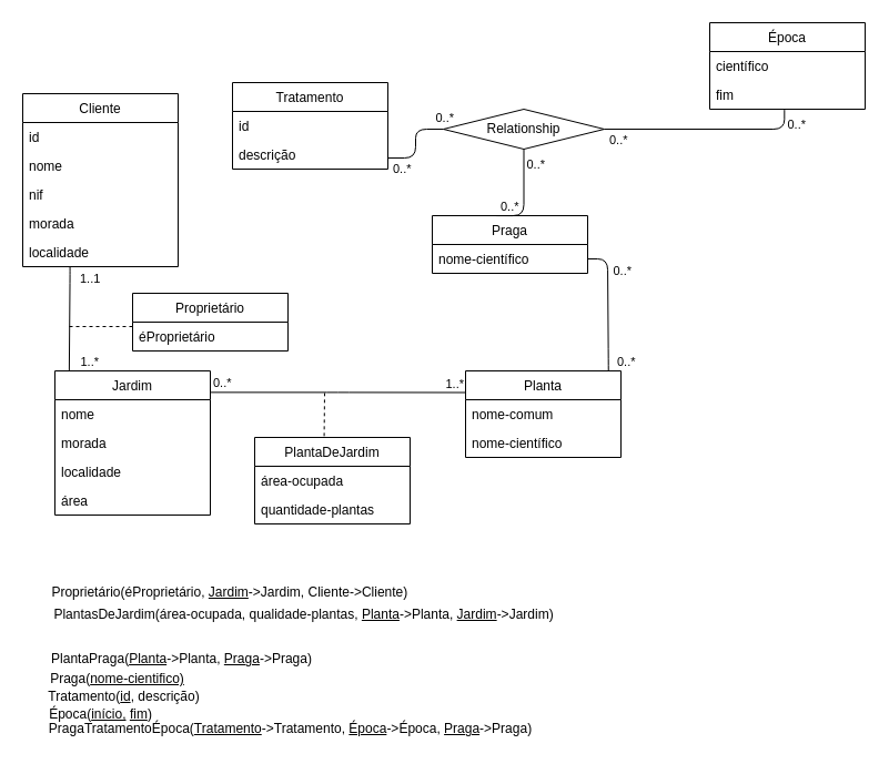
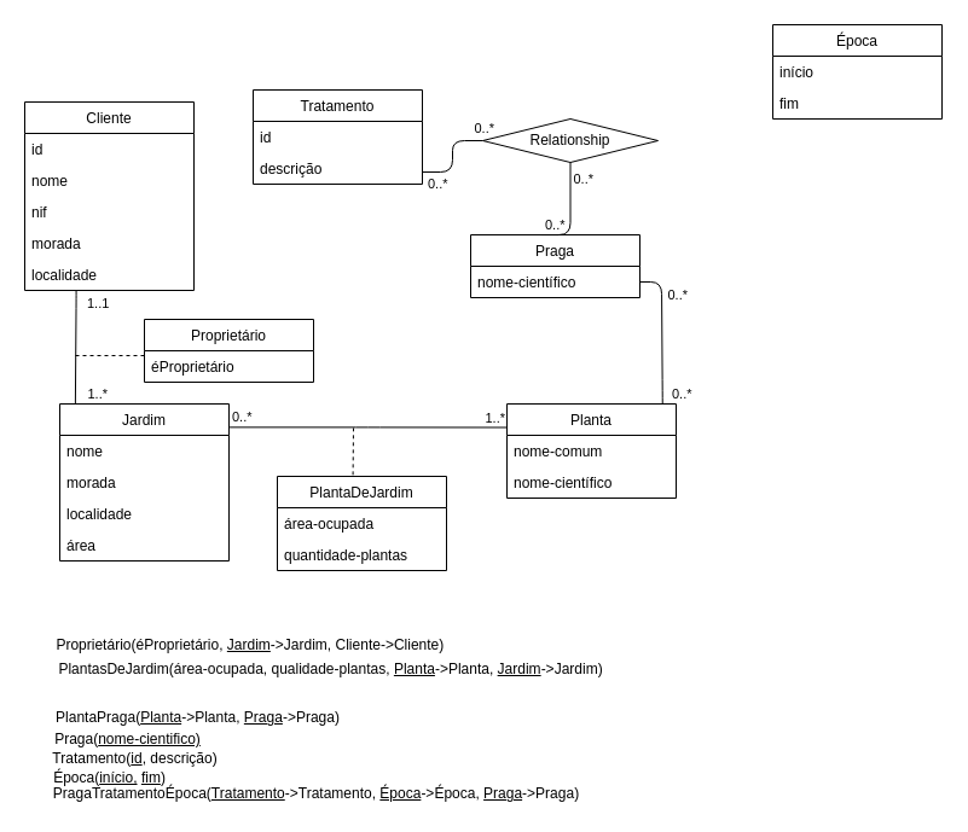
  <mxCell id="0" />
  <mxCell id="1" parent="0" />
  <mxCell id="2" value="Proprietário" style="swimlane;fontStyle=0;childLayout=stackLayout;horizontal=1;startSize=26;fillColor=none;horizontalStack=0;resizeParent=1;resizeParentMax=0;resizeLast=0;collapsible=1;marginBottom=0;" parent="1" vertex="1"><mxGeometry x="119" y="264" width="140" height="52" as="geometry" /></mxCell>
  <mxCell id="3" value="éProprietário" style="text;strokeColor=none;fillColor=none;align=left;verticalAlign=top;spacingLeft=4;spacingRight=4;overflow=hidden;rotatable=0;points=[[0,0.5],[1,0.5]];portConstraint=eastwest;" parent="2" vertex="1"><mxGeometry y="26" width="140" height="26" as="geometry" /></mxCell>
  <mxCell id="4" value="Cliente" style="swimlane;fontStyle=0;childLayout=stackLayout;horizontal=1;startSize=26;fillColor=none;horizontalStack=0;resizeParent=1;resizeParentMax=0;resizeLast=0;collapsible=1;marginBottom=0;" parent="1" vertex="1"><mxGeometry x="20" y="84" width="140" height="156" as="geometry" /></mxCell>
  <mxCell id="5" value="id" style="text;strokeColor=none;fillColor=none;align=left;verticalAlign=top;spacingLeft=4;spacingRight=4;overflow=hidden;rotatable=0;points=[[0,0.5],[1,0.5]];portConstraint=eastwest;" parent="4" vertex="1"><mxGeometry y="26" width="140" height="26" as="geometry" /></mxCell>
  <mxCell id="6" value="nome" style="text;strokeColor=none;fillColor=none;align=left;verticalAlign=top;spacingLeft=4;spacingRight=4;overflow=hidden;rotatable=0;points=[[0,0.5],[1,0.5]];portConstraint=eastwest;" vertex="1" parent="4"><mxGeometry y="52" width="140" height="26" as="geometry" /></mxCell>
  <mxCell id="7" value="nif" style="text;strokeColor=none;fillColor=none;align=left;verticalAlign=top;spacingLeft=4;spacingRight=4;overflow=hidden;rotatable=0;points=[[0,0.5],[1,0.5]];portConstraint=eastwest;" parent="4" vertex="1"><mxGeometry y="78" width="140" height="26" as="geometry" /></mxCell>
  <mxCell id="8" value="morada" style="text;strokeColor=none;fillColor=none;align=left;verticalAlign=top;spacingLeft=4;spacingRight=4;overflow=hidden;rotatable=0;points=[[0,0.5],[1,0.5]];portConstraint=eastwest;" parent="4" vertex="1"><mxGeometry y="104" width="140" height="26" as="geometry" /></mxCell>
  <mxCell id="9" value="localidade" style="text;strokeColor=none;fillColor=none;align=left;verticalAlign=top;spacingLeft=4;spacingRight=4;overflow=hidden;rotatable=0;points=[[0,0.5],[1,0.5]];portConstraint=eastwest;" parent="4" vertex="1"><mxGeometry y="130" width="140" height="26" as="geometry" /></mxCell>
  <mxCell id="10" value="PlantaDeJardim" style="swimlane;fontStyle=0;childLayout=stackLayout;horizontal=1;startSize=26;fillColor=none;horizontalStack=0;resizeParent=1;resizeParentMax=0;resizeLast=0;collapsible=1;marginBottom=0;" parent="1" vertex="1"><mxGeometry x="229" y="394" width="140" height="78" as="geometry" /></mxCell>
  <mxCell id="11" value="área-ocupada" style="text;strokeColor=none;fillColor=none;align=left;verticalAlign=top;spacingLeft=4;spacingRight=4;overflow=hidden;rotatable=0;points=[[0,0.5],[1,0.5]];portConstraint=eastwest;" parent="10" vertex="1"><mxGeometry y="26" width="140" height="26" as="geometry" /></mxCell>
  <mxCell id="12" value="quantidade-plantas" style="text;strokeColor=none;fillColor=none;align=left;verticalAlign=top;spacingLeft=4;spacingRight=4;overflow=hidden;rotatable=0;points=[[0,0.5],[1,0.5]];portConstraint=eastwest;" parent="10" vertex="1"><mxGeometry y="52" width="140" height="26" as="geometry" /></mxCell>
  <mxCell id="13" value="Jardim" style="swimlane;fontStyle=0;childLayout=stackLayout;horizontal=1;startSize=26;fillColor=none;horizontalStack=0;resizeParent=1;resizeParentMax=0;resizeLast=0;collapsible=1;marginBottom=0;" parent="1" vertex="1"><mxGeometry x="49" y="334" width="140" height="130" as="geometry" /></mxCell>
  <mxCell id="14" value="nome" style="text;strokeColor=none;fillColor=none;align=left;verticalAlign=top;spacingLeft=4;spacingRight=4;overflow=hidden;rotatable=0;points=[[0,0.5],[1,0.5]];portConstraint=eastwest;" parent="13" vertex="1"><mxGeometry y="26" width="140" height="26" as="geometry" /></mxCell>
  <mxCell id="15" value="morada" style="text;strokeColor=none;fillColor=none;align=left;verticalAlign=top;spacingLeft=4;spacingRight=4;overflow=hidden;rotatable=0;points=[[0,0.5],[1,0.5]];portConstraint=eastwest;" parent="13" vertex="1"><mxGeometry y="52" width="140" height="26" as="geometry" /></mxCell>
  <mxCell id="16" value="localidade" style="text;strokeColor=none;fillColor=none;align=left;verticalAlign=top;spacingLeft=4;spacingRight=4;overflow=hidden;rotatable=0;points=[[0,0.5],[1,0.5]];portConstraint=eastwest;" parent="13" vertex="1"><mxGeometry y="78" width="140" height="26" as="geometry" /></mxCell>
  <mxCell id="17" value="área" style="text;strokeColor=none;fillColor=none;align=left;verticalAlign=top;spacingLeft=4;spacingRight=4;overflow=hidden;rotatable=0;points=[[0,0.5],[1,0.5]];portConstraint=eastwest;" parent="13" vertex="1"><mxGeometry y="104" width="140" height="26" as="geometry" /></mxCell>
  <mxCell id="18" value="Tratamento" style="swimlane;fontStyle=0;childLayout=stackLayout;horizontal=1;startSize=26;fillColor=none;horizontalStack=0;resizeParent=1;resizeParentMax=0;resizeLast=0;collapsible=1;marginBottom=0;" parent="1" vertex="1"><mxGeometry x="209" y="74" width="140" height="78" as="geometry" /></mxCell>
  <mxCell id="19" value="id" style="text;strokeColor=none;fillColor=none;align=left;verticalAlign=top;spacingLeft=4;spacingRight=4;overflow=hidden;rotatable=0;points=[[0,0.5],[1,0.5]];portConstraint=eastwest;" parent="18" vertex="1"><mxGeometry y="26" width="140" height="26" as="geometry" /></mxCell>
  <mxCell id="20" value="descrição" style="text;strokeColor=none;fillColor=none;align=left;verticalAlign=top;spacingLeft=4;spacingRight=4;overflow=hidden;rotatable=0;points=[[0,0.5],[1,0.5]];portConstraint=eastwest;" parent="18" vertex="1"><mxGeometry y="52" width="140" height="26" as="geometry" /></mxCell>
  <mxCell id="21" value="Planta" style="swimlane;fontStyle=0;childLayout=stackLayout;horizontal=1;startSize=26;fillColor=none;horizontalStack=0;resizeParent=1;resizeParentMax=0;resizeLast=0;collapsible=1;marginBottom=0;" parent="1" vertex="1"><mxGeometry x="419" y="334" width="140" height="78" as="geometry" /></mxCell>
  <mxCell id="22" value="nome-comum" style="text;strokeColor=none;fillColor=none;align=left;verticalAlign=top;spacingLeft=4;spacingRight=4;overflow=hidden;rotatable=0;points=[[0,0.5],[1,0.5]];portConstraint=eastwest;" parent="21" vertex="1"><mxGeometry y="26" width="140" height="26" as="geometry" /></mxCell>
  <mxCell id="23" value="nome-científico" style="text;strokeColor=none;fillColor=none;align=left;verticalAlign=top;spacingLeft=4;spacingRight=4;overflow=hidden;rotatable=0;points=[[0,0.5],[1,0.5]];portConstraint=eastwest;" parent="21" vertex="1"><mxGeometry y="52" width="140" height="26" as="geometry" /></mxCell>
  <mxCell id="24" value="Praga" style="swimlane;fontStyle=0;childLayout=stackLayout;horizontal=1;startSize=26;fillColor=none;horizontalStack=0;resizeParent=1;resizeParentMax=0;resizeLast=0;collapsible=1;marginBottom=0;" parent="1" vertex="1"><mxGeometry x="389" y="194" width="140" height="52" as="geometry" /></mxCell>
  <mxCell id="25" value="nome-científico" style="text;strokeColor=none;fillColor=none;align=left;verticalAlign=top;spacingLeft=4;spacingRight=4;overflow=hidden;rotatable=0;points=[[0,0.5],[1,0.5]];portConstraint=eastwest;" parent="24" vertex="1"><mxGeometry y="26" width="140" height="26" as="geometry" /></mxCell>
  <mxCell id="26" value="Época" style="swimlane;fontStyle=0;childLayout=stackLayout;horizontal=1;startSize=26;fillColor=none;horizontalStack=0;resizeParent=1;resizeParentMax=0;resizeLast=0;collapsible=1;marginBottom=0;" parent="1" vertex="1"><mxGeometry x="639" y="20" width="140" height="78" as="geometry" /></mxCell>
- <mxCell id="27" value="científico" style="text;strokeColor=none;fillColor=none;align=left;verticalAlign=top;spacingLeft=4;spacingRight=4;overflow=hidden;rotatable=0;points=[[0,0.5],[1,0.5]];portConstraint=eastwest;" parent="26" vertex="1"><mxGeometry y="26" width="140" height="26" as="geometry" /></mxCell>
+ <mxCell id="27" value="início" style="text;strokeColor=none;fillColor=none;align=left;verticalAlign=top;spacingLeft=4;spacingRight=4;overflow=hidden;rotatable=0;points=[[0,0.5],[1,0.5]];portConstraint=eastwest;" parent="26" vertex="1"><mxGeometry y="26" width="140" height="26" as="geometry" /></mxCell>
  <mxCell id="28" value="fim" style="text;strokeColor=none;fillColor=none;align=left;verticalAlign=top;spacingLeft=4;spacingRight=4;overflow=hidden;rotatable=0;points=[[0,0.5],[1,0.5]];portConstraint=eastwest;" parent="26" vertex="1"><mxGeometry y="52" width="140" height="26" as="geometry" /></mxCell>
  <mxCell id="29" value="" style="endArrow=none;html=1;edgeStyle=orthogonalEdgeStyle;exitX=0.641;exitY=0.005;exitDx=0;exitDy=0;exitPerimeter=0;entryX=1;entryY=0.5;entryDx=0;entryDy=0;" parent="1" target="25" edge="1"><mxGeometry relative="1" as="geometry"><mxPoint x="547.74" y="334.39" as="sourcePoint" /><mxPoint x="548" y="209" as="targetPoint" /><Array as="points"><mxPoint x="548" y="324" /><mxPoint x="547" y="324" /><mxPoint x="547" y="233" /></Array></mxGeometry></mxCell>
  <mxCell id="30" value="0..*" style="edgeLabel;resizable=0;html=1;align=left;verticalAlign=bottom;" parent="29" connectable="0" vertex="1"><mxGeometry x="-1" relative="1" as="geometry"><mxPoint x="6.26" y="-0.39" as="offset" /></mxGeometry></mxCell>
  <mxCell id="31" value="0..*" style="edgeLabel;resizable=0;html=1;align=right;verticalAlign=bottom;" parent="29" connectable="0" vertex="1"><mxGeometry x="1" relative="1" as="geometry"><mxPoint x="39.89" y="19.36" as="offset" /></mxGeometry></mxCell>
  <mxCell id="32" value="" style="endArrow=none;html=1;edgeStyle=orthogonalEdgeStyle;exitX=0.304;exitY=1.002;exitDx=0;exitDy=0;exitPerimeter=0;entryX=0.092;entryY=0.003;entryDx=0;entryDy=0;entryPerimeter=0;" parent="1" source="9" target="13" edge="1"><mxGeometry relative="1" as="geometry"><mxPoint x="59" y="274" as="sourcePoint" /><mxPoint x="219" y="274" as="targetPoint" /><Array as="points"><mxPoint x="62" y="245" /><mxPoint x="62" y="245" /></Array></mxGeometry></mxCell>
  <mxCell id="33" value="1..1" style="edgeLabel;resizable=0;html=1;align=left;verticalAlign=bottom;" parent="32" connectable="0" vertex="1"><mxGeometry x="-1" relative="1" as="geometry"><mxPoint x="7.44" y="19.01" as="offset" /></mxGeometry></mxCell>
  <mxCell id="34" value="1..*" style="edgeLabel;resizable=0;html=1;align=right;verticalAlign=bottom;" parent="32" connectable="0" vertex="1"><mxGeometry x="1" relative="1" as="geometry"><mxPoint x="27.12" as="offset" /></mxGeometry></mxCell>
  <mxCell id="35" value="" style="endArrow=none;html=1;edgeStyle=orthogonalEdgeStyle;exitX=1.004;exitY=0.149;exitDx=0;exitDy=0;exitPerimeter=0;entryX=0;entryY=0.25;entryDx=0;entryDy=0;" parent="1" source="13" target="21" edge="1"><mxGeometry relative="1" as="geometry"><mxPoint x="199" y="354" as="sourcePoint" /><mxPoint x="409" y="354" as="targetPoint" /></mxGeometry></mxCell>
  <mxCell id="36" value="0..*" style="edgeLabel;resizable=0;html=1;align=left;verticalAlign=bottom;" parent="35" connectable="0" vertex="1"><mxGeometry x="-1" relative="1" as="geometry" /></mxCell>
  <mxCell id="37" value="1..*" style="edgeLabel;resizable=0;html=1;align=right;verticalAlign=bottom;" parent="35" connectable="0" vertex="1"><mxGeometry x="1" relative="1" as="geometry"><mxPoint x="-1" as="offset" /></mxGeometry></mxCell>
  <mxCell id="38" value="" style="endArrow=none;dashed=1;html=1;" parent="1" edge="1"><mxGeometry width="50" height="50" relative="1" as="geometry"><mxPoint x="62" y="294" as="sourcePoint" /><mxPoint x="122" y="294" as="targetPoint" /></mxGeometry></mxCell>
  <mxCell id="39" value="" style="endArrow=none;dashed=1;html=1;exitX=0.447;exitY=-0.015;exitDx=0;exitDy=0;exitPerimeter=0;" parent="1" source="10" edge="1"><mxGeometry width="50" height="50" relative="1" as="geometry"><mxPoint x="289" y="384" as="sourcePoint" /><mxPoint x="292" y="354" as="targetPoint" /></mxGeometry></mxCell>
  <mxCell id="40" value="" style="endArrow=none;html=1;edgeStyle=orthogonalEdgeStyle;exitX=0.413;exitY=0.001;exitDx=0;exitDy=0;exitPerimeter=0;entryX=0.5;entryY=1;entryDx=0;entryDy=0;" parent="1" source="24" target="43" edge="1"><mxGeometry relative="1" as="geometry"><mxPoint x="544" y="154" as="sourcePoint" /><mxPoint x="550" y="92" as="targetPoint" /><Array as="points"><mxPoint x="447" y="194" /></Array></mxGeometry></mxCell>
  <mxCell id="41" value="0..*" style="edgeLabel;resizable=0;html=1;align=left;verticalAlign=bottom;" parent="40" connectable="0" vertex="1"><mxGeometry x="-1" relative="1" as="geometry"><mxPoint x="2.18" as="offset" /></mxGeometry></mxCell>
  <mxCell id="42" value="0..*" style="edgeLabel;resizable=0;html=1;align=right;verticalAlign=bottom;" parent="40" connectable="0" vertex="1"><mxGeometry x="1" relative="1" as="geometry"><mxPoint x="19.86" y="21.88" as="offset" /></mxGeometry></mxCell>
  <mxCell id="43" value="Relationship" style="shape=rhombus;perimeter=rhombusPerimeter;whiteSpace=wrap;html=1;align=center;" parent="1" vertex="1"><mxGeometry x="399" y="98" width="145" height="36" as="geometry" /></mxCell>
- <mxCell id="44" value="" style="endArrow=none;html=1;edgeStyle=orthogonalEdgeStyle;exitX=1;exitY=0.5;exitDx=0;exitDy=0;entryX=0.481;entryY=1.023;entryDx=0;entryDy=0;entryPerimeter=0;" parent="1" source="43" target="28" edge="1"><mxGeometry relative="1" as="geometry"><mxPoint x="624" y="181.792" as="sourcePoint" /><mxPoint x="534.7" y="92" as="targetPoint" /><Array as="points"><mxPoint x="706" y="116" /></Array></mxGeometry></mxCell>
- <mxCell id="45" value="0..*" style="edgeLabel;resizable=0;html=1;align=left;verticalAlign=bottom;" parent="44" connectable="0" vertex="1"><mxGeometry x="-1" relative="1" as="geometry"><mxPoint x="3.2" y="18" as="offset" /></mxGeometry></mxCell>
- <mxCell id="46" value="0..*" style="edgeLabel;resizable=0;html=1;align=right;verticalAlign=bottom;" parent="44" connectable="0" vertex="1"><mxGeometry x="1" relative="1" as="geometry"><mxPoint x="19.86" y="21.88" as="offset" /></mxGeometry></mxCell>
  <mxCell id="47" value="" style="endArrow=none;html=1;edgeStyle=orthogonalEdgeStyle;exitX=1;exitY=0.615;exitDx=0;exitDy=0;entryX=0;entryY=0.5;entryDx=0;entryDy=0;exitPerimeter=0;" parent="1" source="20" target="43" edge="1"><mxGeometry relative="1" as="geometry"><mxPoint x="369" y="116" as="sourcePoint" /><mxPoint x="409.7" y="92" as="targetPoint" /><Array as="points" /></mxGeometry></mxCell>
  <mxCell id="48" value="0..*" style="edgeLabel;resizable=0;html=1;align=left;verticalAlign=bottom;" parent="47" connectable="0" vertex="1"><mxGeometry x="-1" relative="1" as="geometry"><mxPoint x="3.2" y="18" as="offset" /></mxGeometry></mxCell>
  <mxCell id="49" value="0..*" style="edgeLabel;resizable=0;html=1;align=right;verticalAlign=bottom;" parent="47" connectable="0" vertex="1"><mxGeometry x="1" relative="1" as="geometry"><mxPoint x="10" y="-2" as="offset" /></mxGeometry></mxCell>
  <mxCell id="50" value="Proprietário(éProprietário, &lt;u&gt;Jardim&lt;/u&gt;-&amp;gt;Jardim, Cliente-&amp;gt;Cliente)&amp;nbsp;" style="text;html=1;align=center;verticalAlign=middle;resizable=0;points=[];autosize=1;" parent="1" vertex="1"><mxGeometry x="38" y="524" width="340" height="20" as="geometry" /></mxCell>
  <mxCell id="51" value="PlantasDeJardim(área-ocupada, qualidade-plantas, &lt;u&gt;Planta&lt;/u&gt;-&amp;gt;Planta, &lt;u&gt;Jardim&lt;/u&gt;-&amp;gt;Jardim)" style="text;html=1;align=center;verticalAlign=middle;resizable=0;points=[];autosize=1;" parent="1" vertex="1"><mxGeometry x="38" y="544" width="470" height="20" as="geometry" /></mxCell>
  <mxCell id="52" value="PlantaPraga(&lt;u&gt;Planta&lt;/u&gt;-&amp;gt;Planta, &lt;u&gt;Praga&lt;/u&gt;-&amp;gt;Praga)" style="text;html=1;align=center;verticalAlign=middle;resizable=0;points=[];autosize=1;" parent="1" vertex="1"><mxGeometry x="38" y="584" width="250" height="20" as="geometry" /></mxCell>
  <mxCell id="53" value="Praga(&lt;u&gt;nome-cientifico)&lt;/u&gt;" style="text;html=1;align=center;verticalAlign=middle;resizable=0;points=[];autosize=1;" parent="1" vertex="1"><mxGeometry x="35" y="602" width="140" height="20" as="geometry" /></mxCell>
  <mxCell id="54" value="PragaTratamentoÉpoca(&lt;u&gt;Tratamento&lt;/u&gt;-&amp;gt;Tratamento, &lt;u&gt;Época&lt;/u&gt;-&amp;gt;Época, &lt;u&gt;Praga&lt;/u&gt;-&amp;gt;Praga)" style="text;html=1;align=center;verticalAlign=middle;resizable=0;points=[];autosize=1;" parent="1" vertex="1"><mxGeometry x="36" y="647" width="450" height="20" as="geometry" /></mxCell>
  <mxCell id="55" value="Tratamento(&lt;u&gt;id&lt;/u&gt;, descrição)" style="text;html=1;align=center;verticalAlign=middle;resizable=0;points=[];autosize=1;" parent="1" vertex="1"><mxGeometry x="36" y="618" width="150" height="20" as="geometry" /></mxCell>
  <mxCell id="56" value="Época(&lt;u&gt;início,&lt;/u&gt;&amp;nbsp;&lt;u&gt;fim&lt;/u&gt;)" style="text;html=1;align=center;verticalAlign=middle;resizable=0;points=[];autosize=1;" parent="1" vertex="1"><mxGeometry x="35" y="634" width="110" height="20" as="geometry" /></mxCell>
